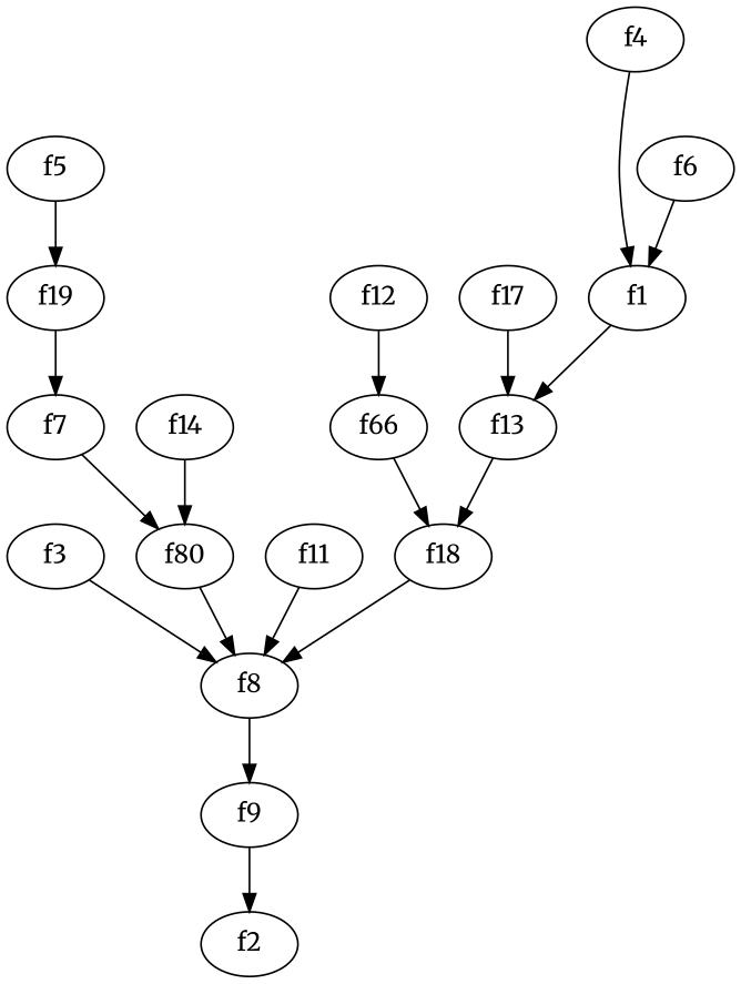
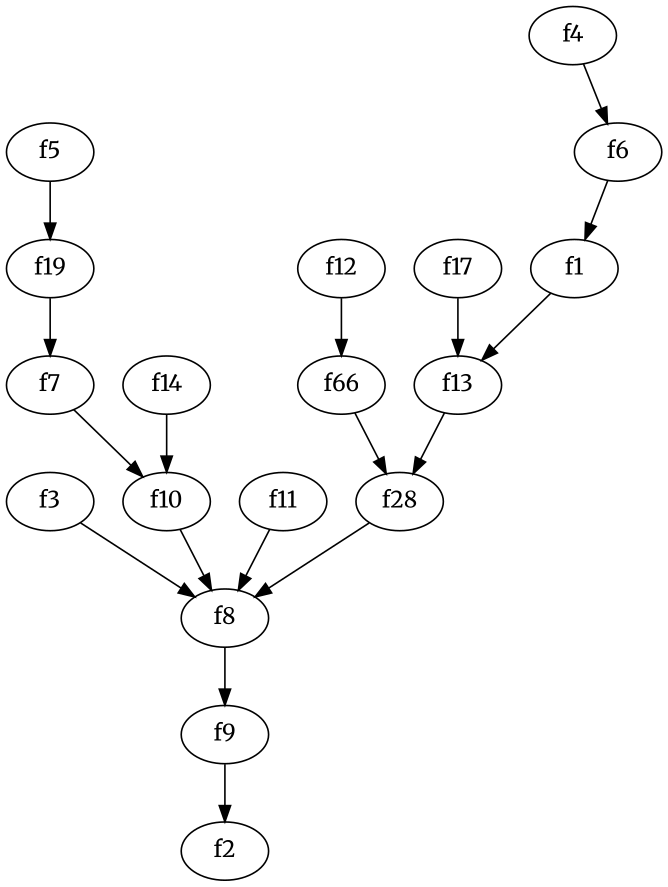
  strict digraph {
    fontname=Merriweather
    node [fontname=Merriweather]
    edge [fontname=Merriweather weight=2]
    f1
    f13
    f17
    f6
    f3
    f8
    f9
    f4
    f5
    f19
    f7
-   f10 [label=f80]
+   f10
    f2
    f11
    n15 [label=f66]
    f12
-   f18
+   f18 [label=f28]
    f14
    f1 -> f13
    f13 -> f18
    f17 -> f13
    f6 -> f1
    f3 -> f8
    f8 -> f9
    f9 -> f2
-   f4 -> f1
+   f4 -> f6
    f5 -> f19
    f19 -> f7
    f7 -> f10
    f10 -> f8
    f11 -> f8
    n15 -> f18
    f12 -> n15
    f18 -> f8
    f14 -> f10
  }
